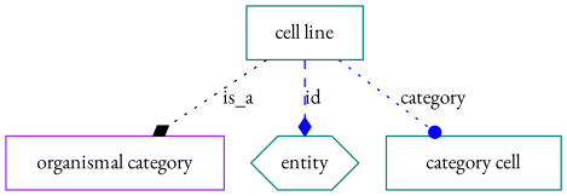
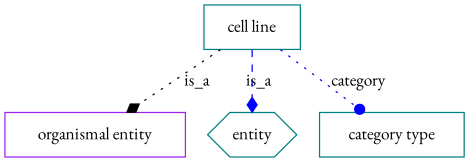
  digraph {
    fontname="EB Garamond"
    node [color=teal fontname="EB Garamond" shape=box]
    edge [arrowhead=diamond fontname="EB Garamond" style=dotted color=blue]
    n1 [height=0.5 label="cell line" width=1.0832]
-   "organismal entity" [color=purple height=0.5 width=2.022 label="organismal category"]
+   "organismal entity" [color=purple height=0.5 width=2.022]
    n3 [height=0.5 label=entity shape=hexagon width=0.84854]
-   n4 [height=0.5 label="category cell" width=1.6249]
+   n4 [height=0.5 label="category type" width=1.6249]
    n1 -> "organismal entity" [label=is_a color=""]
-   n1 -> n3 [label=id style=dashed]
+   n1 -> n3 [label=is_a style=dashed]
    n1 -> n4 [arrowhead=dot label=category]
  }
